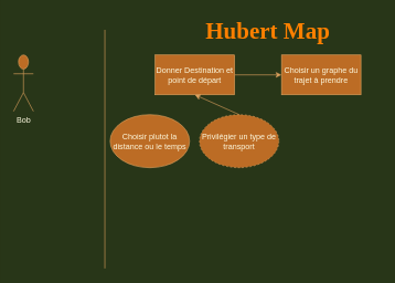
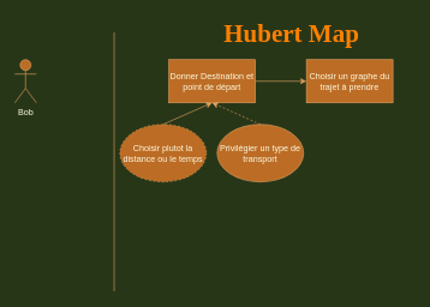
  <mxCell id="0" />
  <mxCell id="1" parent="0" />
- <mxCell id="2" value="Bob" style="shape=umlActor;verticalLabelPosition=bottom;verticalAlign=top;html=1;outlineConnect=0;fillColor=#BC6C25;strokeColor=#DDA15E;fontColor=#FEFAE0;" vertex="1" parent="1"><mxGeometry x="20" y="82" width="30" height="85" as="geometry" /></mxCell>
+ <mxCell id="2" value="Bob" style="shape=umlActor;verticalLabelPosition=bottom;verticalAlign=top;html=1;outlineConnect=0;fillColor=#BC6C25;strokeColor=#DDA15E;fontColor=#FEFAE0;" vertex="1" parent="1"><mxGeometry x="20" y="82" width="30" height="60" as="geometry" /></mxCell>
  <mxCell id="3" value="" style="endArrow=none;html=1;rounded=0;labelBackgroundColor=#283618;strokeColor=#DDA15E;fontColor=#FEFAE0;" edge="1" parent="1"><mxGeometry width="50" height="50" relative="1" as="geometry"><mxPoint x="158" y="404" as="sourcePoint" /><mxPoint x="158" y="44" as="targetPoint" /></mxGeometry></mxCell>
  <mxCell id="4" style="edgeStyle=orthogonalEdgeStyle;rounded=0;orthogonalLoop=1;jettySize=auto;html=1;exitX=1;exitY=0.5;exitDx=0;exitDy=0;entryX=0;entryY=0.5;entryDx=0;entryDy=0;labelBackgroundColor=#283618;strokeColor=#DDA15E;fontColor=#FEFAE0;" edge="1" parent="1" source="5" target="6"><mxGeometry relative="1" as="geometry" /></mxCell>
  <mxCell id="5" value="Donner Destination et point de départ" style="rounded=0;whiteSpace=wrap;html=1;fillColor=#BC6C25;strokeColor=#DDA15E;fontColor=#FEFAE0;" vertex="1" parent="1"><mxGeometry x="234" y="82" width="120" height="60" as="geometry" /></mxCell>
  <mxCell id="6" value="Choisir un graphe du trajet à prendre" style="rounded=0;whiteSpace=wrap;html=1;fillColor=#BC6C25;strokeColor=#DDA15E;fontColor=#FEFAE0;" vertex="1" parent="1"><mxGeometry x="425" y="82" width="120" height="60" as="geometry" /></mxCell>
- <mxCell id="7" value="Choisir plutot la distance ou le temps" style="ellipse;whiteSpace=wrap;html=1;fillColor=#BC6C25;strokeColor=#DDA15E;fontColor=#FEFAE0;" vertex="1" parent="1"><mxGeometry x="166" y="172" width="120" height="80" as="geometry" /></mxCell>
- <mxCell id="8" value="Privilégier un type de transport" style="ellipse;whiteSpace=wrap;html=1;fillColor=#BC6C25;strokeColor=#DDA15E;fontColor=#FEFAE0;dashed=1;" vertex="1" parent="1"><mxGeometry x="301" y="172" width="120" height="80" as="geometry" /></mxCell>
- <mxCell id="10" value="" style="endArrow=classic;html=1;rounded=0;exitX=0.5;exitY=0;exitDx=0;exitDy=0;entryX=0.5;entryY=1;entryDx=0;entryDy=0;labelBackgroundColor=#283618;strokeColor=#DDA15E;fontColor=#FEFAE0;" edge="1" parent="1" source="8" target="5"><mxGeometry width="50" height="50" relative="1" as="geometry"><mxPoint x="210" y="342" as="sourcePoint" /><mxPoint x="260" y="292" as="targetPoint" /></mxGeometry></mxCell>
+ <mxCell id="7" value="Choisir plutot la distance ou le temps" style="ellipse;whiteSpace=wrap;html=1;fillColor=#BC6C25;strokeColor=#DDA15E;fontColor=#FEFAE0;dashed=1;" vertex="1" parent="1"><mxGeometry x="166" y="172" width="120" height="80" as="geometry" /></mxCell>
+ <mxCell id="8" value="Privilégier un type de transport" style="ellipse;whiteSpace=wrap;html=1;fillColor=#BC6C25;strokeColor=#DDA15E;fontColor=#FEFAE0;" vertex="1" parent="1"><mxGeometry x="301" y="172" width="120" height="80" as="geometry" /></mxCell>
+ <mxCell id="9" value="" style="endArrow=classic;html=1;rounded=0;exitX=0.5;exitY=0;exitDx=0;exitDy=0;entryX=0.5;entryY=1;entryDx=0;entryDy=0;labelBackgroundColor=#283618;strokeColor=#DDA15E;fontColor=#FEFAE0;" edge="1" parent="1" source="7" target="5"><mxGeometry width="50" height="50" relative="1" as="geometry"><mxPoint x="210" y="342" as="sourcePoint" /><mxPoint x="260" y="292" as="targetPoint" /></mxGeometry></mxCell>
+ <mxCell id="10" value="" style="endArrow=classic;html=1;rounded=0;exitX=0.5;exitY=0;exitDx=0;exitDy=0;entryX=0.5;entryY=1;entryDx=0;entryDy=0;labelBackgroundColor=#283618;strokeColor=#DDA15E;fontColor=#FEFAE0;dashed=1;" edge="1" parent="1" source="8" target="5"><mxGeometry width="50" height="50" relative="1" as="geometry"><mxPoint x="210" y="342" as="sourcePoint" /><mxPoint x="260" y="292" as="targetPoint" /></mxGeometry></mxCell>
  <mxCell id="11" value="&lt;h1 style=&quot;font-size: 35px;&quot;&gt;&lt;font style=&quot;font-size: 35px;&quot; face=&quot;Verdana&quot; color=&quot;#FF8000&quot;&gt;Hubert Map&lt;/font&gt;&lt;/h1&gt;" style="text;html=1;strokeColor=none;fillColor=none;align=center;verticalAlign=middle;whiteSpace=wrap;rounded=0;sketch=0;fontColor=#FEFAE0;" vertex="1" parent="1"><mxGeometry x="234" y="20" width="341" height="52" as="geometry" /></mxCell>
